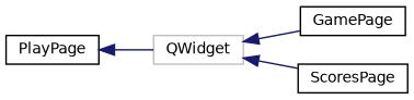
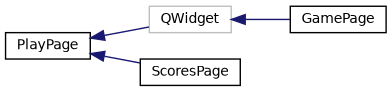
  digraph {
    rankdir=LR
    node [color=black fillcolor=white fontname=Helvetica fontsize=10 shape=record style=filled]
    edge [color=midnightblue dir=back fontname=Helvetica fontsize=10 labelfontname=Helvetica labelfontsize=10 style=solid]
    n1 [color=grey75 height=0.2 label=QWidget width=0.4]
    n2 [height=0.2 label=GamePage width=0.4]
    n3 [height=0.2 label=ScoresPage width=0.4]
    n4 [height=0.2 label=PlayPage width=0.4]
    n1 -> n2
-   n1 -> n3
+   n4 -> n3
    n4 -> n1
  }
